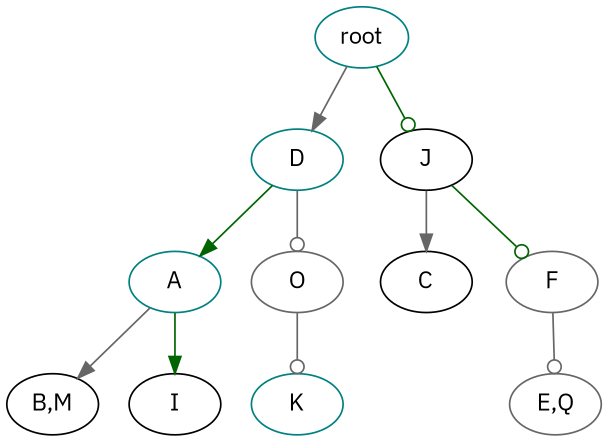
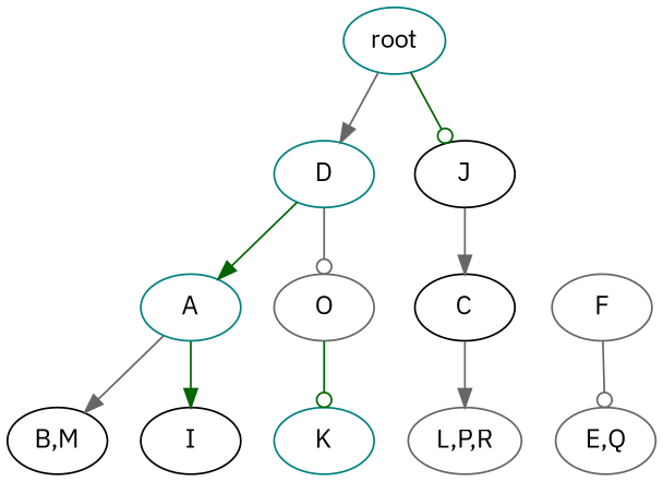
  strict digraph {
    fontname="IBM Plex Sans"
    node [color=teal fontname="IBM Plex Sans"]
    edge [arrowhead=normal color=gray40 fontname="IBM Plex Sans"]
    n1 [label=root]
    n2 [label=D]
    n3 [color=black label=J]
    n4 [label=A]
    n5 [color=gray40 label=O]
    n6 [color=black label=C]
    n7 [color=gray40 label=F]
    n8 [color=black label="B,M"]
    n9 [color=black label=I]
    n10 [label=K]
+   n11 [color=gray40 label="L,P,R"]
    n12 [color=gray40 label="E,Q"]
    n1 -> n2
    n1 -> n3 [arrowhead=odot color=darkgreen]
    n2 -> n4 [color=darkgreen]
    n2 -> n5 [arrowhead=odot]
    n3 -> n6
-   n3 -> n7 [arrowhead=odot color=darkgreen]
    n4 -> n8
    n4 -> n9 [color=darkgreen]
-   n5 -> n10 [arrowhead=odot]
+   n5 -> n10 [arrowhead=odot color=darkgreen]
+   n6 -> n11
    n7 -> n12 [arrowhead=odot]
  }
